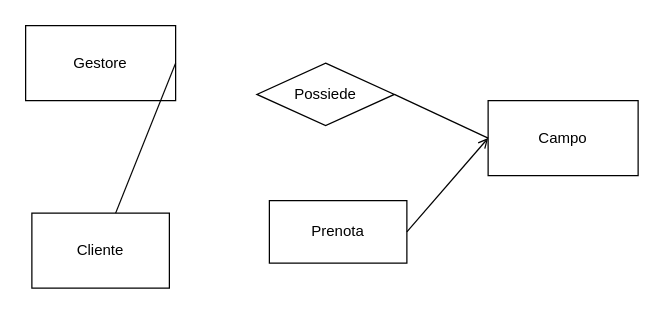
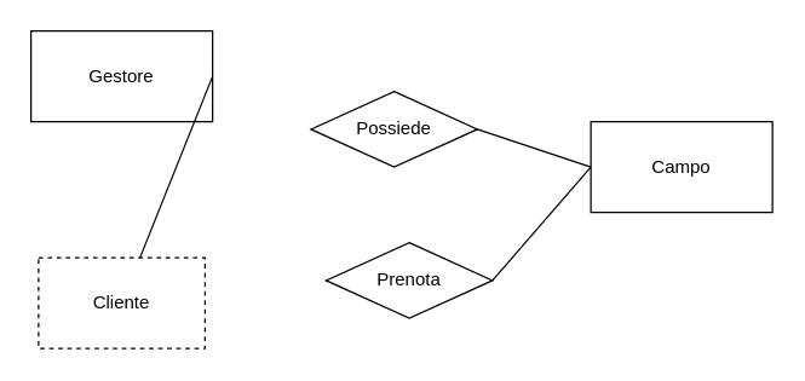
  <mxCell id="0" />
  <mxCell id="1" parent="0" />
  <mxCell id="2" value="Campo" style="rounded=0;whiteSpace=wrap;html=1;" vertex="1" parent="1"><mxGeometry x="390" y="80" width="120" height="60" as="geometry" /></mxCell>
  <mxCell id="3" value="Gestore" style="rounded=0;whiteSpace=wrap;html=1;" vertex="1" parent="1"><mxGeometry x="20" y="20" width="120" height="60" as="geometry" /></mxCell>
- <mxCell id="4" value="Cliente" style="rounded=0;whiteSpace=wrap;html=1;" vertex="1" parent="1"><mxGeometry x="25" y="170" width="110" height="60" as="geometry" /></mxCell>
- <mxCell id="5" value="Prenota" style="whiteSpace=wrap;html=1;rounded=0;" vertex="1" parent="1"><mxGeometry x="215" y="160" width="110" height="50" as="geometry" /></mxCell>
- <mxCell id="6" value="" style="endArrow=open;html=1;rounded=0;strokeColor=default;exitX=1;exitY=0.5;exitDx=0;exitDy=0;entryX=0;entryY=0.5;entryDx=0;entryDy=0;" edge="1" parent="1" source="5" target="2"><mxGeometry width="50" height="50" relative="1" as="geometry"><mxPoint x="485" y="250" as="sourcePoint" /><mxPoint x="535" y="200" as="targetPoint" /></mxGeometry></mxCell>
- <mxCell id="7" value="Possiede" style="rhombus;whiteSpace=wrap;html=1;" vertex="1" parent="1"><mxGeometry x="205" y="50" width="110" height="50" as="geometry" /></mxCell>
+ <mxCell id="4" value="Cliente" style="rounded=0;whiteSpace=wrap;html=1;dashed=1;" vertex="1" parent="1"><mxGeometry x="25" y="170" width="110" height="60" as="geometry" /></mxCell>
+ <mxCell id="5" value="Prenota" style="rhombus;whiteSpace=wrap;html=1;" vertex="1" parent="1"><mxGeometry x="215" y="160" width="110" height="50" as="geometry" /></mxCell>
+ <mxCell id="6" value="" style="endArrow=none;html=1;rounded=0;strokeColor=default;exitX=1;exitY=0.5;exitDx=0;exitDy=0;entryX=0;entryY=0.5;entryDx=0;entryDy=0;" edge="1" parent="1" source="5" target="2"><mxGeometry width="50" height="50" relative="1" as="geometry"><mxPoint x="485" y="250" as="sourcePoint" /><mxPoint x="535" y="200" as="targetPoint" /></mxGeometry></mxCell>
+ <mxCell id="7" value="Possiede" style="rhombus;whiteSpace=wrap;html=1;" vertex="1" parent="1"><mxGeometry x="205" y="60" width="110" height="50" as="geometry" /></mxCell>
  <mxCell id="8" value="" style="endArrow=none;html=1;rounded=0;strokeColor=default;exitX=1;exitY=0.5;exitDx=0;exitDy=0;" edge="1" parent="1" source="3" target="4"><mxGeometry width="50" height="50" relative="1" as="geometry"><mxPoint x="485" y="250" as="sourcePoint" /><mxPoint x="535" y="200" as="targetPoint" /></mxGeometry></mxCell>
  <mxCell id="9" value="" style="endArrow=none;html=1;rounded=0;strokeColor=default;exitX=1;exitY=0.5;exitDx=0;exitDy=0;entryX=0;entryY=0.5;entryDx=0;entryDy=0;" edge="1" parent="1" source="7" target="2"><mxGeometry width="50" height="50" relative="1" as="geometry"><mxPoint x="485" y="250" as="sourcePoint" /><mxPoint x="535" y="200" as="targetPoint" /></mxGeometry></mxCell>
